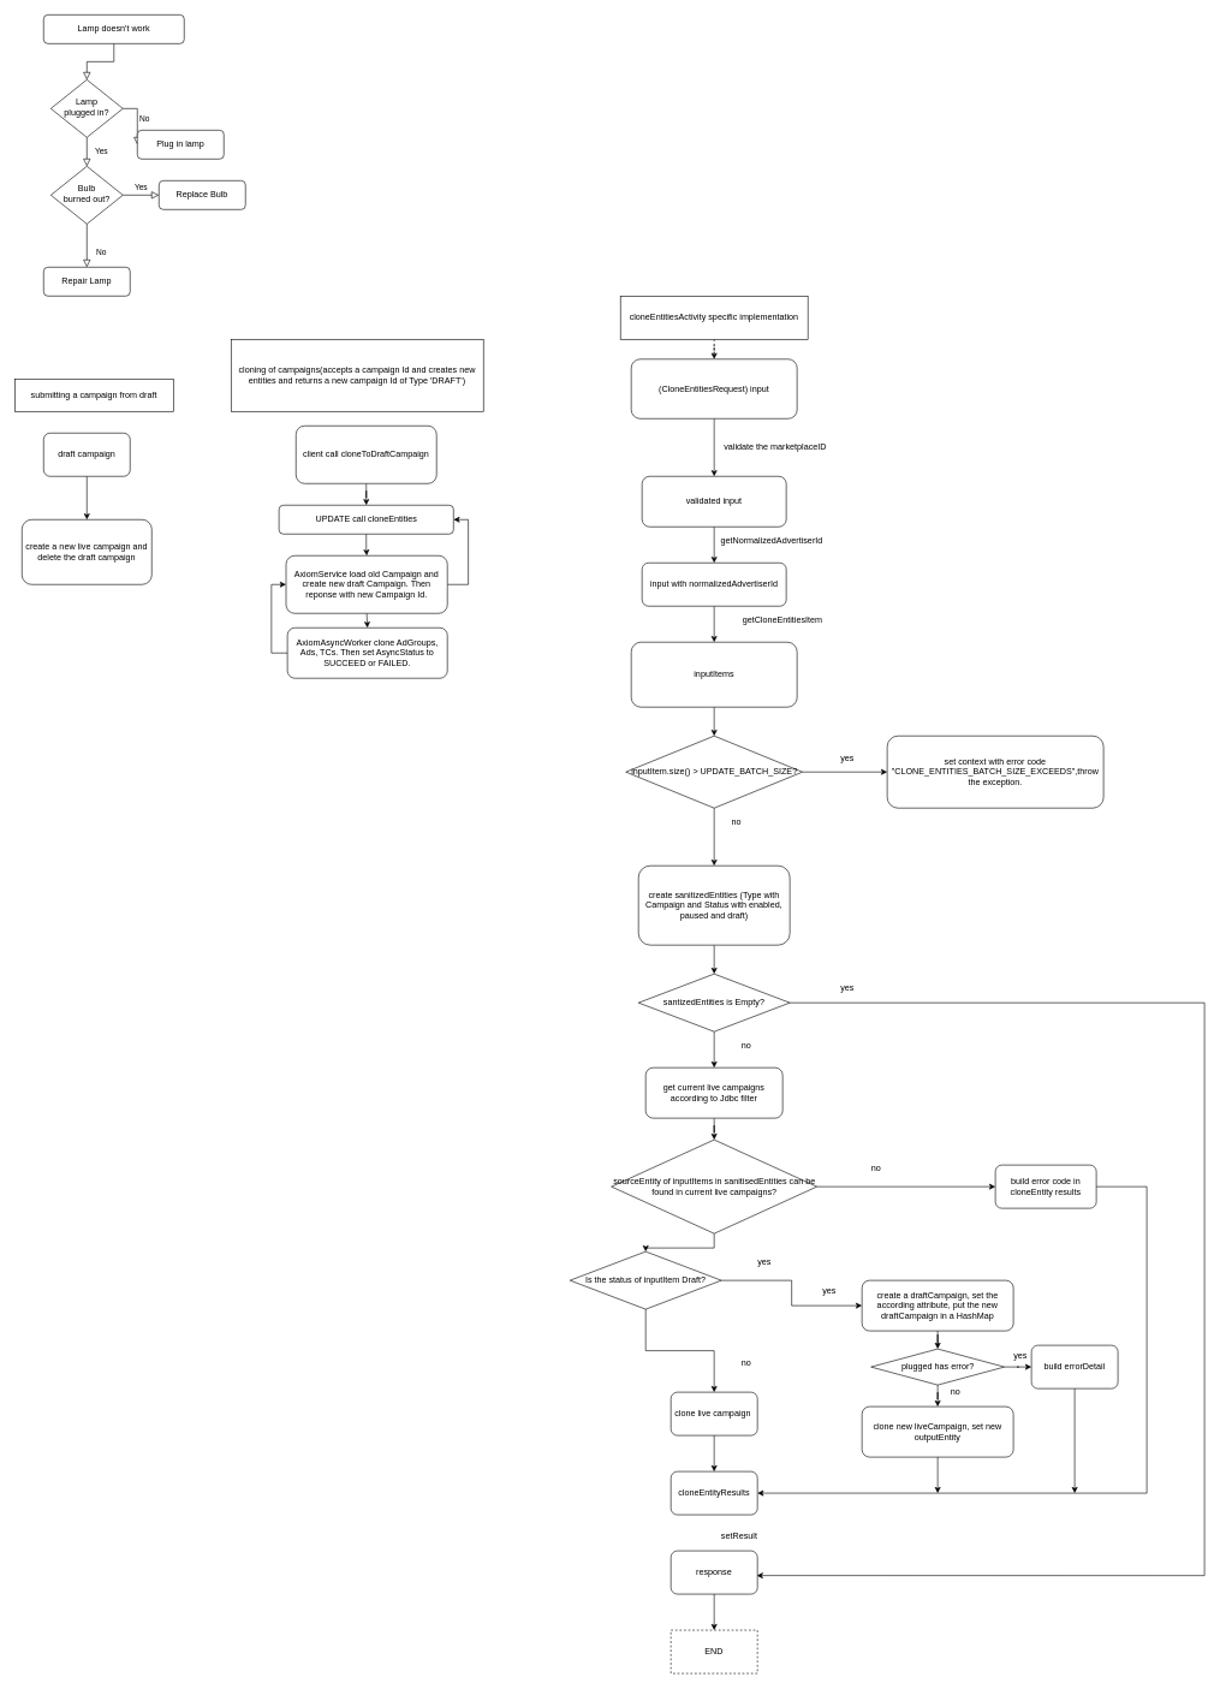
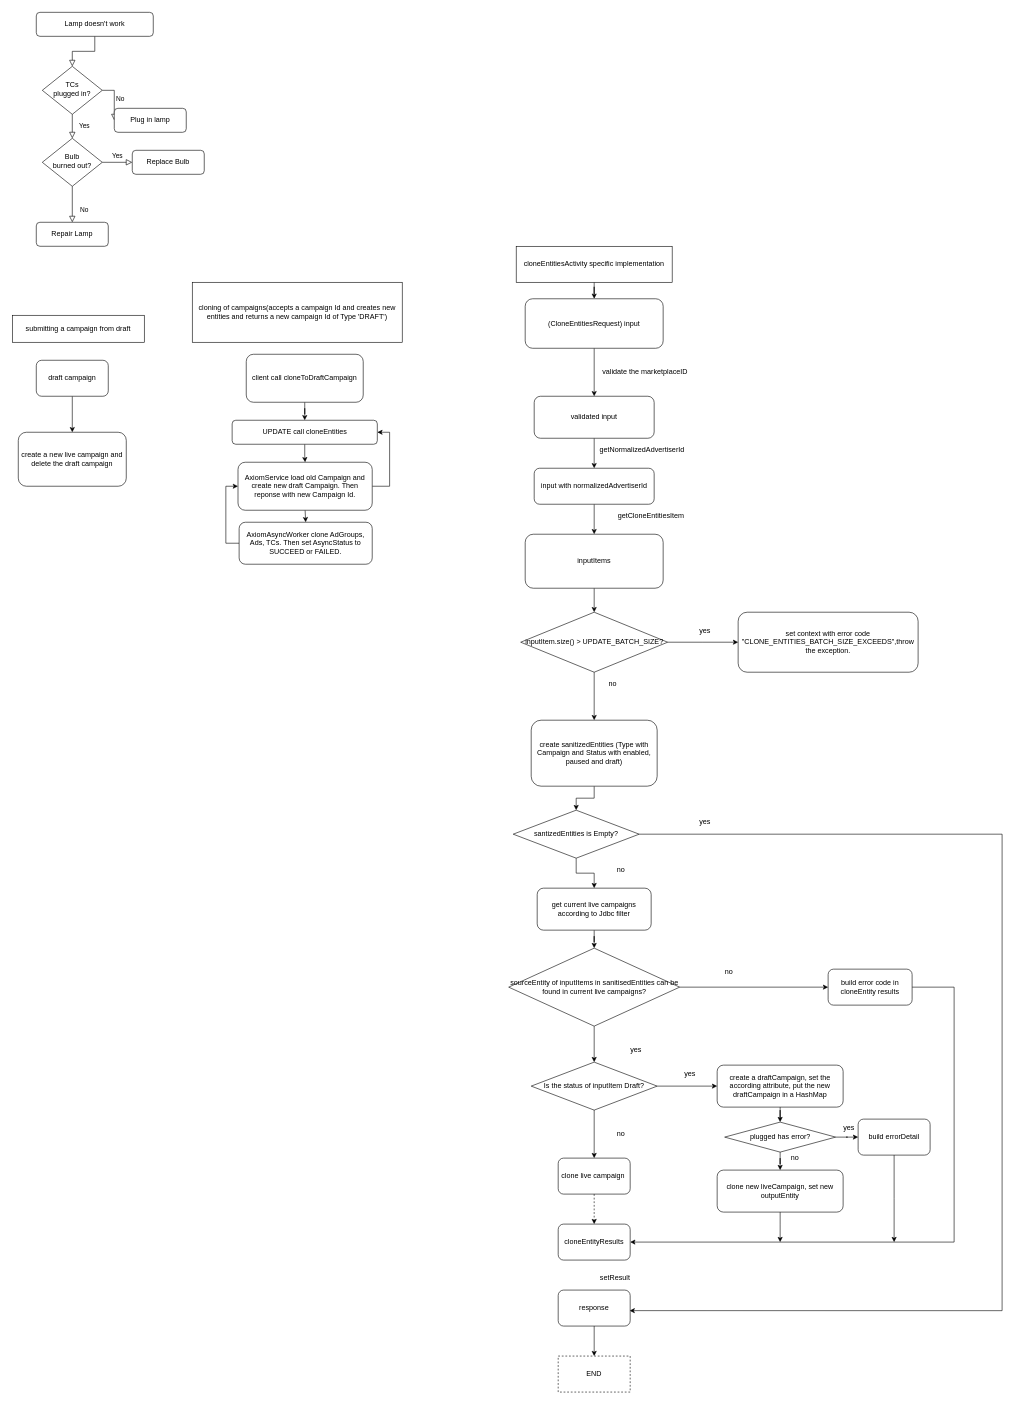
  <mxCell id="0" />
  <mxCell id="1" parent="0" />
  <mxCell id="2" value="" style="rounded=0;html=1;jettySize=auto;orthogonalLoop=1;fontSize=11;endArrow=block;endFill=0;endSize=8;strokeWidth=1;shadow=0;labelBackgroundColor=none;edgeStyle=orthogonalEdgeStyle;" parent="1" source="3" target="6" edge="1"><mxGeometry relative="1" as="geometry" /></mxCell>
  <mxCell id="3" value="Lamp doesn't work" style="rounded=1;whiteSpace=wrap;html=1;fontSize=12;glass=0;strokeWidth=1;shadow=0;" parent="1" vertex="1"><mxGeometry x="60" y="20" width="195" height="40" as="geometry" /></mxCell>
  <mxCell id="4" value="Yes" style="rounded=0;html=1;jettySize=auto;orthogonalLoop=1;fontSize=11;endArrow=block;endFill=0;endSize=8;strokeWidth=1;shadow=0;labelBackgroundColor=none;edgeStyle=orthogonalEdgeStyle;" parent="1" source="6" target="10" edge="1"><mxGeometry y="20" relative="1" as="geometry"><mxPoint as="offset" /></mxGeometry></mxCell>
  <mxCell id="5" value="No" style="edgeStyle=orthogonalEdgeStyle;rounded=0;html=1;jettySize=auto;orthogonalLoop=1;fontSize=11;endArrow=block;endFill=0;endSize=8;strokeWidth=1;shadow=0;labelBackgroundColor=none;" parent="1" source="6" target="7" edge="1"><mxGeometry y="10" relative="1" as="geometry"><mxPoint as="offset" /></mxGeometry></mxCell>
- <mxCell id="6" value="Lamp&lt;br&gt;plugged in?" style="rhombus;whiteSpace=wrap;html=1;shadow=0;fontFamily=Helvetica;fontSize=12;align=center;strokeWidth=1;spacing=6;spacingTop=-4;" parent="1" vertex="1"><mxGeometry x="70" y="110" width="100" height="80" as="geometry" /></mxCell>
+ <mxCell id="6" value="TCs&lt;br&gt;plugged in?" style="rhombus;whiteSpace=wrap;html=1;shadow=0;fontFamily=Helvetica;fontSize=12;align=center;strokeWidth=1;spacing=6;spacingTop=-4;" parent="1" vertex="1"><mxGeometry x="70" y="110" width="100" height="80" as="geometry" /></mxCell>
  <mxCell id="7" value="Plug in lamp" style="rounded=1;whiteSpace=wrap;html=1;fontSize=12;glass=0;strokeWidth=1;shadow=0;" parent="1" vertex="1"><mxGeometry x="190" y="180" width="120" height="40" as="geometry" /></mxCell>
  <mxCell id="8" value="No" style="rounded=0;html=1;jettySize=auto;orthogonalLoop=1;fontSize=11;endArrow=block;endFill=0;endSize=8;strokeWidth=1;shadow=0;labelBackgroundColor=none;edgeStyle=orthogonalEdgeStyle;" parent="1" source="10" target="11" edge="1"><mxGeometry x="0.333" y="20" relative="1" as="geometry"><mxPoint as="offset" /></mxGeometry></mxCell>
  <mxCell id="9" value="Yes" style="edgeStyle=orthogonalEdgeStyle;rounded=0;html=1;jettySize=auto;orthogonalLoop=1;fontSize=11;endArrow=block;endFill=0;endSize=8;strokeWidth=1;shadow=0;labelBackgroundColor=none;" parent="1" source="10" target="12" edge="1"><mxGeometry y="10" relative="1" as="geometry"><mxPoint as="offset" /></mxGeometry></mxCell>
  <mxCell id="10" value="Bulb&lt;br&gt;burned out?" style="rhombus;whiteSpace=wrap;html=1;shadow=0;fontFamily=Helvetica;fontSize=12;align=center;strokeWidth=1;spacing=6;spacingTop=-4;" parent="1" vertex="1"><mxGeometry x="70" y="230" width="100" height="80" as="geometry" /></mxCell>
  <mxCell id="11" value="Repair Lamp" style="rounded=1;whiteSpace=wrap;html=1;fontSize=12;glass=0;strokeWidth=1;shadow=0;" parent="1" vertex="1"><mxGeometry x="60" y="370" width="120" height="40" as="geometry" /></mxCell>
  <mxCell id="12" value="Replace Bulb" style="rounded=1;whiteSpace=wrap;html=1;fontSize=12;glass=0;strokeWidth=1;shadow=0;" parent="1" vertex="1"><mxGeometry x="220" y="250" width="120" height="40" as="geometry" /></mxCell>
  <mxCell id="13" value="submitting a campaign from draft" style="rounded=0;whiteSpace=wrap;html=1;" vertex="1" parent="1"><mxGeometry x="20" y="525" width="220" height="45" as="geometry" /></mxCell>
  <mxCell id="14" style="edgeStyle=orthogonalEdgeStyle;rounded=0;orthogonalLoop=1;jettySize=auto;html=1;exitX=0.5;exitY=1;exitDx=0;exitDy=0;entryX=0.5;entryY=0;entryDx=0;entryDy=0;" edge="1" parent="1" source="15" target="16"><mxGeometry relative="1" as="geometry" /></mxCell>
  <mxCell id="15" value="draft campaign" style="rounded=1;whiteSpace=wrap;html=1;" vertex="1" parent="1"><mxGeometry x="60" y="600" width="120" height="60" as="geometry" /></mxCell>
  <mxCell id="16" value="create a new live campaign and delete the draft campaign" style="rounded=1;whiteSpace=wrap;html=1;" vertex="1" parent="1"><mxGeometry x="30" y="720" width="180" height="90" as="geometry" /></mxCell>
  <mxCell id="17" value="cloning of campaigns(accepts a campaign Id and creates new entities and returns a new campaign Id of Type 'DRAFT')" style="rounded=0;whiteSpace=wrap;html=1;" vertex="1" parent="1"><mxGeometry x="320" y="470" width="350" height="100" as="geometry" /></mxCell>
  <mxCell id="18" style="edgeStyle=orthogonalEdgeStyle;rounded=0;orthogonalLoop=1;jettySize=auto;html=1;exitX=0.5;exitY=1;exitDx=0;exitDy=0;" edge="1" parent="1" source="19" target="21"><mxGeometry relative="1" as="geometry" /></mxCell>
  <mxCell id="19" value="client call cloneToDraftCampaign" style="rounded=1;whiteSpace=wrap;html=1;" vertex="1" parent="1"><mxGeometry x="410" y="590" width="195" height="80" as="geometry" /></mxCell>
  <mxCell id="20" style="edgeStyle=orthogonalEdgeStyle;rounded=0;orthogonalLoop=1;jettySize=auto;html=1;entryX=0.5;entryY=0;entryDx=0;entryDy=0;" edge="1" parent="1" source="21" target="24"><mxGeometry relative="1" as="geometry" /></mxCell>
  <mxCell id="21" value="UPDATE call cloneEntities" style="rounded=1;whiteSpace=wrap;html=1;" vertex="1" parent="1"><mxGeometry x="386.5" y="700" width="242" height="40" as="geometry" /></mxCell>
  <mxCell id="22" style="edgeStyle=orthogonalEdgeStyle;rounded=0;orthogonalLoop=1;jettySize=auto;html=1;entryX=1;entryY=0.5;entryDx=0;entryDy=0;exitX=1;exitY=0.5;exitDx=0;exitDy=0;" edge="1" parent="1" source="24" target="21"><mxGeometry relative="1" as="geometry"><Array as="points"><mxPoint x="649" y="810" /><mxPoint x="649" y="720" /></Array></mxGeometry></mxCell>
  <mxCell id="23" style="edgeStyle=orthogonalEdgeStyle;rounded=0;orthogonalLoop=1;jettySize=auto;html=1;exitX=0.5;exitY=1;exitDx=0;exitDy=0;entryX=0.5;entryY=0;entryDx=0;entryDy=0;" edge="1" parent="1" source="24" target="26"><mxGeometry relative="1" as="geometry" /></mxCell>
  <mxCell id="24" value="AxiomService load old Campaign and create new draft Campaign. Then reponse with new Campaign Id." style="rounded=1;whiteSpace=wrap;html=1;" vertex="1" parent="1"><mxGeometry x="396.25" y="770" width="223.75" height="80" as="geometry" /></mxCell>
  <mxCell id="25" style="edgeStyle=orthogonalEdgeStyle;rounded=0;orthogonalLoop=1;jettySize=auto;html=1;entryX=0;entryY=0.5;entryDx=0;entryDy=0;" edge="1" parent="1" source="26" target="24"><mxGeometry relative="1" as="geometry"><Array as="points"><mxPoint x="376" y="905" /><mxPoint x="376" y="810" /></Array></mxGeometry></mxCell>
  <mxCell id="26" value="AxiomAsyncWorker clone AdGroups, Ads, TCs. Then set AsyncStatus to SUCCEED or FAILED." style="rounded=1;whiteSpace=wrap;html=1;" vertex="1" parent="1"><mxGeometry x="398.13" y="870" width="221.87" height="70" as="geometry" /></mxCell>
  <mxCell id="27" style="edgeStyle=orthogonalEdgeStyle;rounded=0;orthogonalLoop=1;jettySize=auto;html=1;entryX=0.5;entryY=0;entryDx=0;entryDy=0;" edge="1" parent="1" source="28" target="32"><mxGeometry relative="1" as="geometry" /></mxCell>
  <mxCell id="28" value="(CloneEntitiesRequest) input" style="rounded=1;whiteSpace=wrap;html=1;" vertex="1" parent="1"><mxGeometry x="875" y="497.5" width="230" height="82.5" as="geometry" /></mxCell>
- <mxCell id="29" style="edgeStyle=orthogonalEdgeStyle;rounded=0;orthogonalLoop=1;jettySize=auto;html=1;entryX=0.5;entryY=0;entryDx=0;entryDy=0;dashed=1;" edge="1" parent="1" source="30" target="28"><mxGeometry relative="1" as="geometry" /></mxCell>
+ <mxCell id="29" style="edgeStyle=orthogonalEdgeStyle;rounded=0;orthogonalLoop=1;jettySize=auto;html=1;entryX=0.5;entryY=0;entryDx=0;entryDy=0;" edge="1" parent="1" source="30" target="28"><mxGeometry relative="1" as="geometry" /></mxCell>
  <mxCell id="30" value="cloneEntitiesActivity specific implementation" style="rounded=0;whiteSpace=wrap;html=1;" vertex="1" parent="1"><mxGeometry x="860" y="410" width="260" height="60" as="geometry" /></mxCell>
  <mxCell id="31" style="edgeStyle=orthogonalEdgeStyle;rounded=0;orthogonalLoop=1;jettySize=auto;html=1;entryX=0.5;entryY=0;entryDx=0;entryDy=0;" edge="1" parent="1" source="32" target="35"><mxGeometry relative="1" as="geometry" /></mxCell>
  <mxCell id="32" value="validated input" style="rounded=1;whiteSpace=wrap;html=1;" vertex="1" parent="1"><mxGeometry x="890" y="660" width="200" height="70" as="geometry" /></mxCell>
  <mxCell id="33" value="validate the marketplaceID" style="text;html=1;strokeColor=none;fillColor=none;align=center;verticalAlign=middle;whiteSpace=wrap;rounded=0;" vertex="1" parent="1"><mxGeometry x="990" y="610" width="170" height="20" as="geometry" /></mxCell>
  <mxCell id="34" style="edgeStyle=orthogonalEdgeStyle;rounded=0;orthogonalLoop=1;jettySize=auto;html=1;entryX=0.5;entryY=0;entryDx=0;entryDy=0;" edge="1" parent="1" source="35" target="38"><mxGeometry relative="1" as="geometry" /></mxCell>
  <mxCell id="35" value="input with normalizedAdvertiserId" style="rounded=1;whiteSpace=wrap;html=1;" vertex="1" parent="1"><mxGeometry x="890" y="780" width="200" height="60" as="geometry" /></mxCell>
  <mxCell id="36" value="getNormalizedAdvertiserId" style="text;html=1;strokeColor=none;fillColor=none;align=center;verticalAlign=middle;whiteSpace=wrap;rounded=0;" vertex="1" parent="1"><mxGeometry x="985" y="740" width="170" height="20" as="geometry" /></mxCell>
  <mxCell id="37" style="edgeStyle=orthogonalEdgeStyle;rounded=0;orthogonalLoop=1;jettySize=auto;html=1;entryX=0.5;entryY=0;entryDx=0;entryDy=0;" edge="1" parent="1" source="38" target="42"><mxGeometry relative="1" as="geometry" /></mxCell>
  <mxCell id="38" value="inputItems" style="rounded=1;whiteSpace=wrap;html=1;" vertex="1" parent="1"><mxGeometry x="875" y="890" width="230" height="90" as="geometry" /></mxCell>
  <mxCell id="39" value="getCloneEntitiesItem" style="text;html=1;strokeColor=none;fillColor=none;align=center;verticalAlign=middle;whiteSpace=wrap;rounded=0;" vertex="1" parent="1"><mxGeometry x="1000" y="850" width="170" height="20" as="geometry" /></mxCell>
  <mxCell id="40" style="edgeStyle=orthogonalEdgeStyle;rounded=0;orthogonalLoop=1;jettySize=auto;html=1;exitX=1;exitY=0.5;exitDx=0;exitDy=0;" edge="1" parent="1" source="42"><mxGeometry relative="1" as="geometry"><mxPoint x="1230" y="1070" as="targetPoint" /></mxGeometry></mxCell>
  <mxCell id="41" style="edgeStyle=orthogonalEdgeStyle;rounded=0;orthogonalLoop=1;jettySize=auto;html=1;entryX=0.5;entryY=0;entryDx=0;entryDy=0;" edge="1" parent="1" source="42" target="46"><mxGeometry relative="1" as="geometry" /></mxCell>
  <mxCell id="42" value="inputItem.size() &amp;gt; UPDATE_BATCH_SIZE?" style="rhombus;whiteSpace=wrap;html=1;" vertex="1" parent="1"><mxGeometry x="867.5" y="1020" width="245" height="100" as="geometry" /></mxCell>
  <mxCell id="43" value="no" style="text;html=1;strokeColor=none;fillColor=none;align=center;verticalAlign=middle;whiteSpace=wrap;rounded=0;" vertex="1" parent="1"><mxGeometry x="972" y="1130" width="97.5" height="20" as="geometry" /></mxCell>
  <mxCell id="44" value="yes" style="text;html=1;strokeColor=none;fillColor=none;align=center;verticalAlign=middle;whiteSpace=wrap;rounded=0;" vertex="1" parent="1"><mxGeometry x="1130" y="1050" width="90" as="geometry" /></mxCell>
  <mxCell id="45" style="edgeStyle=orthogonalEdgeStyle;rounded=0;orthogonalLoop=1;jettySize=auto;html=1;entryX=0.5;entryY=0;entryDx=0;entryDy=0;" edge="1" parent="1" source="46" target="50"><mxGeometry relative="1" as="geometry" /></mxCell>
  <mxCell id="46" value="create sanitizedEntities (Type with Campaign and Status with enabled, paused and draft)" style="rounded=1;whiteSpace=wrap;html=1;" vertex="1" parent="1"><mxGeometry x="885" y="1200" width="210" height="110" as="geometry" /></mxCell>
  <mxCell id="47" value="set context with error code &quot;CLONE_ENTITIES_BATCH_SIZE_EXCEEDS&quot;,throw the exception." style="rounded=1;whiteSpace=wrap;html=1;" vertex="1" parent="1"><mxGeometry x="1230" y="1020" width="300" height="100" as="geometry" /></mxCell>
  <mxCell id="48" style="edgeStyle=orthogonalEdgeStyle;rounded=0;orthogonalLoop=1;jettySize=auto;html=1;entryX=0.5;entryY=0;entryDx=0;entryDy=0;" edge="1" parent="1" source="50" target="54"><mxGeometry relative="1" as="geometry" /></mxCell>
  <mxCell id="49" style="edgeStyle=orthogonalEdgeStyle;rounded=0;orthogonalLoop=1;jettySize=auto;html=1;entryX=0.992;entryY=0.571;entryDx=0;entryDy=0;entryPerimeter=0;" edge="1" parent="1" source="50" target="73"><mxGeometry relative="1" as="geometry"><Array as="points"><mxPoint x="1670" y="1390" /><mxPoint x="1670" y="2184" /></Array></mxGeometry></mxCell>
- <mxCell id="50" value="santizedEntities is Empty?" style="rhombus;whiteSpace=wrap;html=1;" vertex="1" parent="1"><mxGeometry x="885" y="1350" width="210" height="80" as="geometry" /></mxCell>
+ <mxCell id="50" value="santizedEntities is Empty?" style="rhombus;whiteSpace=wrap;html=1;" vertex="1" parent="1"><mxGeometry x="855" y="1350" width="210" height="80" as="geometry" /></mxCell>
  <mxCell id="51" value="yes" style="text;html=1;strokeColor=none;fillColor=none;align=center;verticalAlign=middle;whiteSpace=wrap;rounded=0;" vertex="1" parent="1"><mxGeometry x="1130" y="1360" width="90" height="20" as="geometry" /></mxCell>
  <mxCell id="52" value="no" style="text;html=1;strokeColor=none;fillColor=none;align=center;verticalAlign=middle;whiteSpace=wrap;rounded=0;" vertex="1" parent="1"><mxGeometry x="990" y="1440" width="90" height="20" as="geometry" /></mxCell>
  <mxCell id="53" style="edgeStyle=orthogonalEdgeStyle;rounded=0;orthogonalLoop=1;jettySize=auto;html=1;entryX=0.5;entryY=0;entryDx=0;entryDy=0;" edge="1" parent="1" source="54" target="57"><mxGeometry relative="1" as="geometry" /></mxCell>
  <mxCell id="54" value="get current live campaigns according to Jdbc filter" style="rounded=1;whiteSpace=wrap;html=1;" vertex="1" parent="1"><mxGeometry x="895" y="1480" width="190" height="70" as="geometry" /></mxCell>
  <mxCell id="55" style="edgeStyle=orthogonalEdgeStyle;rounded=0;orthogonalLoop=1;jettySize=auto;html=1;exitX=1;exitY=0.5;exitDx=0;exitDy=0;entryX=0;entryY=0.5;entryDx=0;entryDy=0;" edge="1" parent="1" source="57" target="60"><mxGeometry relative="1" as="geometry" /></mxCell>
  <mxCell id="56" style="edgeStyle=orthogonalEdgeStyle;rounded=0;orthogonalLoop=1;jettySize=auto;html=1;exitX=0.5;exitY=1;exitDx=0;exitDy=0;entryX=0.5;entryY=0;entryDx=0;entryDy=0;" edge="1" parent="1" source="57" target="64"><mxGeometry relative="1" as="geometry"><mxPoint x="990" y="1800" as="targetPoint" /></mxGeometry></mxCell>
  <mxCell id="57" value="sourceEntity of inputItems in sanitisedEntities can be found in current live campaigns?" style="rhombus;whiteSpace=wrap;html=1;" vertex="1" parent="1"><mxGeometry x="847.5" y="1580" width="285" height="130" as="geometry" /></mxCell>
  <mxCell id="58" value="no" style="text;html=1;strokeColor=none;fillColor=none;align=center;verticalAlign=middle;whiteSpace=wrap;rounded=0;" vertex="1" parent="1"><mxGeometry x="1170" y="1610" width="90" height="20" as="geometry" /></mxCell>
  <mxCell id="59" style="edgeStyle=orthogonalEdgeStyle;rounded=0;orthogonalLoop=1;jettySize=auto;html=1;entryX=1;entryY=0.5;entryDx=0;entryDy=0;" edge="1" parent="1" source="60" target="71"><mxGeometry relative="1" as="geometry"><Array as="points"><mxPoint x="1590" y="1645" /><mxPoint x="1590" y="2070" /></Array></mxGeometry></mxCell>
  <mxCell id="60" value="build error code in cloneEntity results" style="rounded=1;whiteSpace=wrap;html=1;" vertex="1" parent="1"><mxGeometry x="1380" y="1615" width="140" height="60" as="geometry" /></mxCell>
  <mxCell id="61" value="yes" style="text;html=1;strokeColor=none;fillColor=none;align=center;verticalAlign=middle;whiteSpace=wrap;rounded=0;" vertex="1" parent="1"><mxGeometry x="1015" y="1740" width="90" height="20" as="geometry" /></mxCell>
  <mxCell id="62" style="edgeStyle=orthogonalEdgeStyle;rounded=0;orthogonalLoop=1;jettySize=auto;html=1;" edge="1" parent="1" source="64" target="70"><mxGeometry relative="1" as="geometry" /></mxCell>
  <mxCell id="63" style="edgeStyle=orthogonalEdgeStyle;rounded=0;orthogonalLoop=1;jettySize=auto;html=1;exitX=0.5;exitY=1;exitDx=0;exitDy=0;entryX=0.5;entryY=0;entryDx=0;entryDy=0;" edge="1" parent="1" source="64" target="68"><mxGeometry relative="1" as="geometry" /></mxCell>
- <mxCell id="64" value="Is the status of inputItem Draft?" style="rhombus;whiteSpace=wrap;html=1;" vertex="1" parent="1"><mxGeometry x="790" y="1735" width="210" height="80" as="geometry" /></mxCell>
+ <mxCell id="64" value="Is the status of inputItem Draft?" style="rhombus;whiteSpace=wrap;html=1;" vertex="1" parent="1"><mxGeometry x="885" y="1770" width="210" height="80" as="geometry" /></mxCell>
  <mxCell id="65" value="yes" style="text;html=1;strokeColor=none;fillColor=none;align=center;verticalAlign=middle;whiteSpace=wrap;rounded=0;" vertex="1" parent="1"><mxGeometry x="1105" y="1780" width="90" height="20" as="geometry" /></mxCell>
  <mxCell id="66" value="no" style="text;html=1;strokeColor=none;fillColor=none;align=center;verticalAlign=middle;whiteSpace=wrap;rounded=0;" vertex="1" parent="1"><mxGeometry x="990" y="1880" width="90" height="20" as="geometry" /></mxCell>
- <mxCell id="67" style="edgeStyle=orthogonalEdgeStyle;rounded=0;orthogonalLoop=1;jettySize=auto;html=1;entryX=0.5;entryY=0;entryDx=0;entryDy=0;" edge="1" parent="1" source="68" target="71"><mxGeometry relative="1" as="geometry" /></mxCell>
+ <mxCell id="67" style="edgeStyle=orthogonalEdgeStyle;rounded=0;orthogonalLoop=1;jettySize=auto;html=1;entryX=0.5;entryY=0;entryDx=0;entryDy=0;dashed=1;" edge="1" parent="1" source="68" target="71"><mxGeometry relative="1" as="geometry" /></mxCell>
  <mxCell id="68" value="clone live campaign&amp;nbsp;" style="rounded=1;whiteSpace=wrap;html=1;" vertex="1" parent="1"><mxGeometry x="930" y="1930" width="120" height="60" as="geometry" /></mxCell>
  <mxCell id="69" style="edgeStyle=orthogonalEdgeStyle;rounded=0;orthogonalLoop=1;jettySize=auto;html=1;entryX=0.5;entryY=0;entryDx=0;entryDy=0;" edge="1" parent="1" source="70" target="80"><mxGeometry relative="1" as="geometry" /></mxCell>
  <mxCell id="70" value="create a draftCampaign, set the according attribute, put the new draftCampaign in a HashMap" style="rounded=1;whiteSpace=wrap;html=1;" vertex="1" parent="1"><mxGeometry x="1195" y="1775" width="210" height="70" as="geometry" /></mxCell>
  <mxCell id="71" value="cloneEntityResults" style="rounded=1;whiteSpace=wrap;html=1;" vertex="1" parent="1"><mxGeometry x="930" y="2040" width="120" height="60" as="geometry" /></mxCell>
  <mxCell id="72" style="edgeStyle=orthogonalEdgeStyle;rounded=0;orthogonalLoop=1;jettySize=auto;html=1;entryX=0.5;entryY=0;entryDx=0;entryDy=0;" edge="1" parent="1" source="73" target="75"><mxGeometry relative="1" as="geometry" /></mxCell>
  <mxCell id="73" value="response" style="rounded=1;whiteSpace=wrap;html=1;" vertex="1" parent="1"><mxGeometry x="930" y="2150" width="120" height="60" as="geometry" /></mxCell>
  <mxCell id="74" value="setResult" style="text;html=1;strokeColor=none;fillColor=none;align=center;verticalAlign=middle;whiteSpace=wrap;rounded=0;" vertex="1" parent="1"><mxGeometry x="980" y="2120" width="90" height="20" as="geometry" /></mxCell>
  <mxCell id="75" value="END" style="rounded=0;whiteSpace=wrap;html=1;dashed=1;" vertex="1" parent="1"><mxGeometry x="930" y="2260" width="120" height="60" as="geometry" /></mxCell>
  <mxCell id="76" style="edgeStyle=orthogonalEdgeStyle;rounded=0;orthogonalLoop=1;jettySize=auto;html=1;" edge="1" parent="1" source="77"><mxGeometry relative="1" as="geometry"><mxPoint x="1300" y="2070" as="targetPoint" /><Array as="points"><mxPoint x="1300" y="2040" /><mxPoint x="1300" y="2040" /></Array></mxGeometry></mxCell>
  <mxCell id="77" value="clone new liveCampaign, set new outputEntity" style="rounded=1;whiteSpace=wrap;html=1;" vertex="1" parent="1"><mxGeometry x="1195" y="1950" width="210" height="70" as="geometry" /></mxCell>
  <mxCell id="78" style="edgeStyle=orthogonalEdgeStyle;rounded=0;orthogonalLoop=1;jettySize=auto;html=1;entryX=0.5;entryY=0;entryDx=0;entryDy=0;" edge="1" parent="1" source="80" target="77"><mxGeometry relative="1" as="geometry" /></mxCell>
  <mxCell id="79" style="edgeStyle=orthogonalEdgeStyle;rounded=0;orthogonalLoop=1;jettySize=auto;html=1;entryX=0;entryY=0.5;entryDx=0;entryDy=0;" edge="1" parent="1" source="80" target="84"><mxGeometry relative="1" as="geometry" /></mxCell>
  <mxCell id="80" value="plugged has error?" style="rhombus;whiteSpace=wrap;html=1;" vertex="1" parent="1"><mxGeometry x="1207.5" y="1870" width="185" height="50" as="geometry" /></mxCell>
  <mxCell id="81" value="no" style="text;html=1;strokeColor=none;fillColor=none;align=center;verticalAlign=middle;whiteSpace=wrap;rounded=0;" vertex="1" parent="1"><mxGeometry x="1280" y="1920" width="90" height="20" as="geometry" /></mxCell>
  <mxCell id="82" value="yes" style="text;html=1;strokeColor=none;fillColor=none;align=center;verticalAlign=middle;whiteSpace=wrap;rounded=0;" vertex="1" parent="1"><mxGeometry x="1370" y="1870" width="90" height="20" as="geometry" /></mxCell>
  <mxCell id="83" style="edgeStyle=orthogonalEdgeStyle;rounded=0;orthogonalLoop=1;jettySize=auto;html=1;" edge="1" parent="1" source="84"><mxGeometry relative="1" as="geometry"><mxPoint x="1490" y="2070" as="targetPoint" /></mxGeometry></mxCell>
  <mxCell id="84" value="build errorDetail" style="rounded=1;whiteSpace=wrap;html=1;" vertex="1" parent="1"><mxGeometry x="1430" y="1865" width="120" height="60" as="geometry" /></mxCell>
